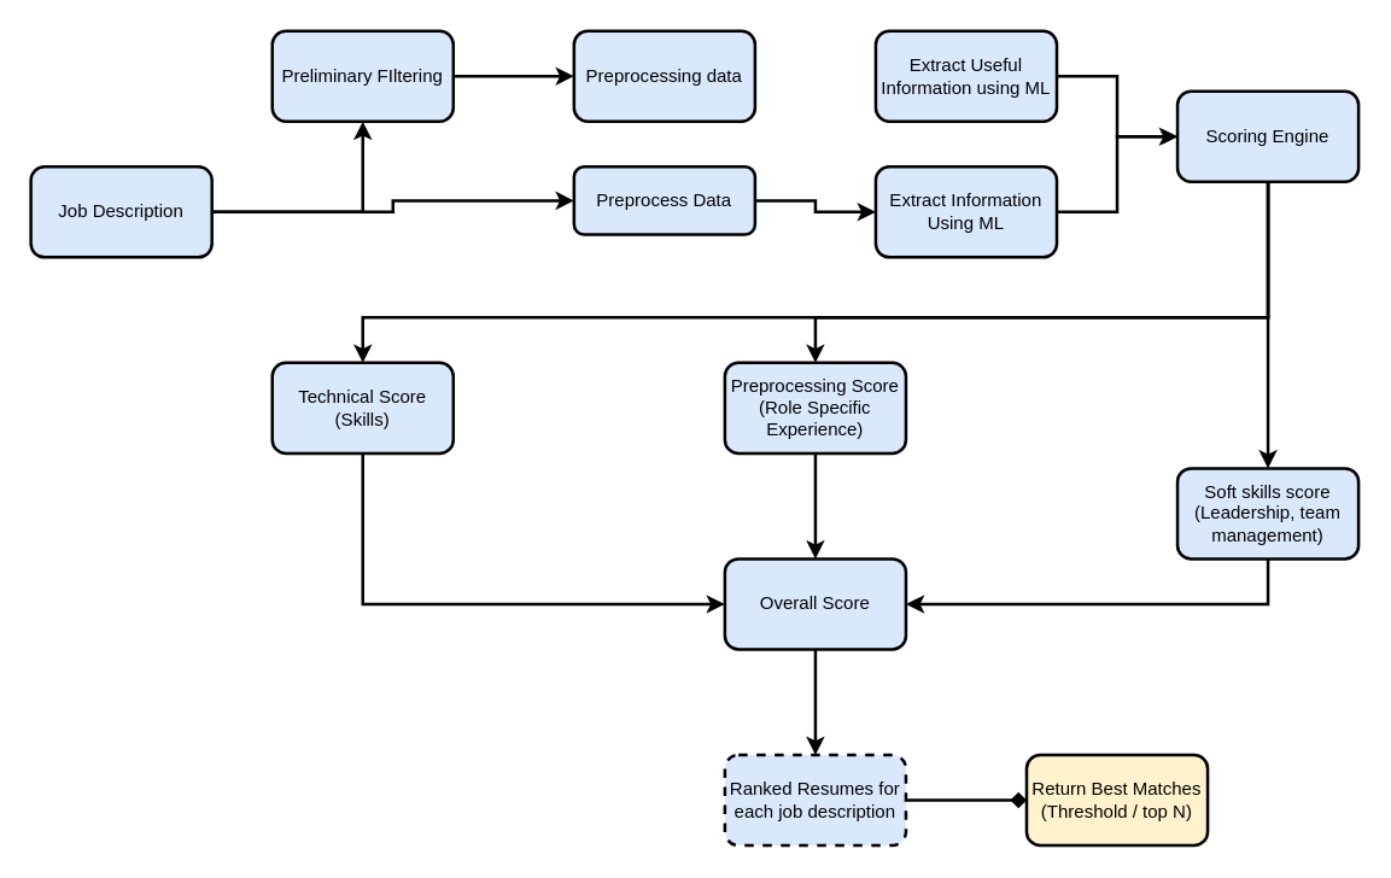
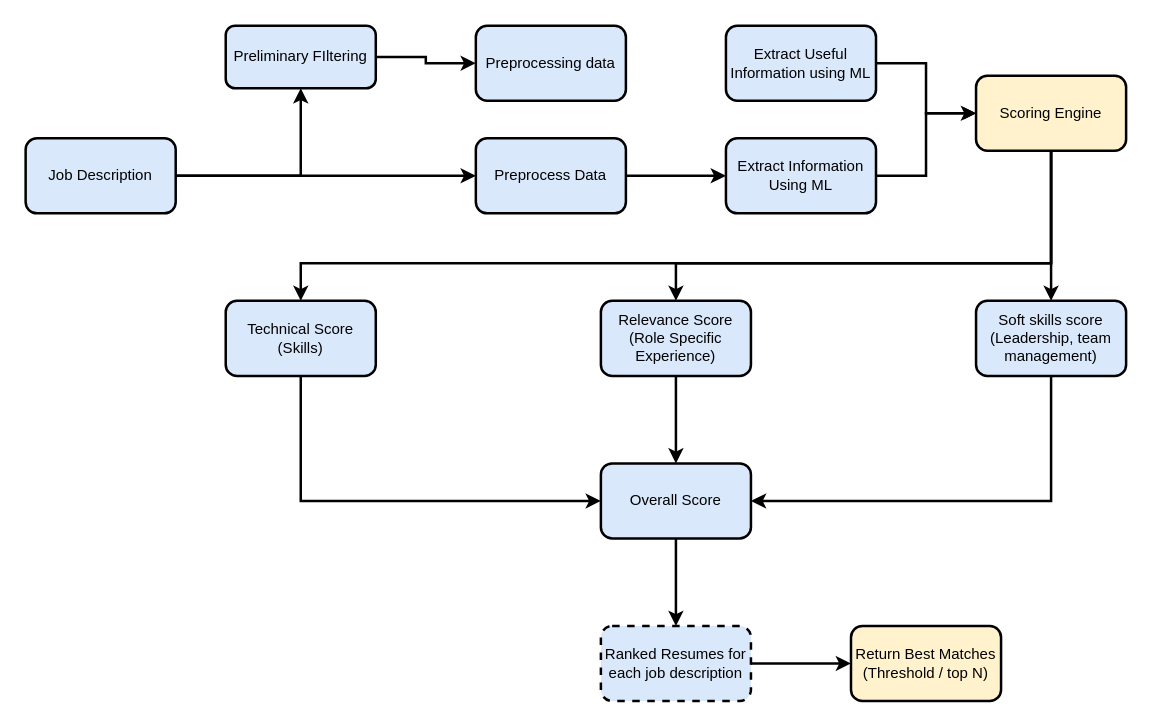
  <mxCell id="0" />
  <mxCell id="1" parent="0" />
  <mxCell id="2" value="" style="edgeStyle=orthogonalEdgeStyle;rounded=0;orthogonalLoop=1;jettySize=auto;html=1;strokeWidth=2;" parent="1" source="4" target="9" edge="1"><mxGeometry relative="1" as="geometry" /></mxCell>
  <mxCell id="3" value="" style="edgeStyle=orthogonalEdgeStyle;rounded=0;orthogonalLoop=1;jettySize=auto;html=1;strokeWidth=2;" parent="1" source="4" target="27" edge="1"><mxGeometry relative="1" as="geometry" /></mxCell>
  <mxCell id="4" value="Job Description" style="rounded=1;whiteSpace=wrap;html=1;fillColor=#dae8fc;strokeWidth=2;" parent="1" vertex="1"><mxGeometry x="20" y="110" width="120" height="60" as="geometry" /></mxCell>
  <mxCell id="5" value="Preprocessing data" style="rounded=1;whiteSpace=wrap;html=1;fillColor=#dae8fc;strokeWidth=2;" parent="1" vertex="1"><mxGeometry x="380" y="20" width="120" height="60" as="geometry" /></mxCell>
  <mxCell id="6" style="edgeStyle=orthogonalEdgeStyle;rounded=0;orthogonalLoop=1;jettySize=auto;html=1;strokeWidth=2;endArrow=open;" parent="1" source="7" target="15" edge="1"><mxGeometry relative="1" as="geometry"><mxPoint x="790" y="50" as="targetPoint" /></mxGeometry></mxCell>
  <mxCell id="7" value="Extract Useful Information using ML" style="rounded=1;whiteSpace=wrap;html=1;fillColor=#dae8fc;strokeWidth=2;" parent="1" vertex="1"><mxGeometry x="580" y="20" width="120" height="60" as="geometry" /></mxCell>
  <mxCell id="8" value="" style="edgeStyle=orthogonalEdgeStyle;rounded=0;orthogonalLoop=1;jettySize=auto;html=1;strokeWidth=2;" parent="1" source="9" target="11" edge="1"><mxGeometry relative="1" as="geometry" /></mxCell>
- <mxCell id="9" value="Preprocess Data" style="rounded=1;whiteSpace=wrap;html=1;fillColor=#dae8fc;strokeWidth=2;" parent="1" vertex="1"><mxGeometry x="380" y="110" width="120" height="45" as="geometry" /></mxCell>
+ <mxCell id="9" value="Preprocess Data" style="rounded=1;whiteSpace=wrap;html=1;fillColor=#dae8fc;strokeWidth=2;" parent="1" vertex="1"><mxGeometry x="380" y="110" width="120" height="60" as="geometry" /></mxCell>
  <mxCell id="10" style="edgeStyle=orthogonalEdgeStyle;rounded=0;orthogonalLoop=1;jettySize=auto;html=1;strokeWidth=2;" parent="1" source="11" target="15" edge="1"><mxGeometry relative="1" as="geometry" /></mxCell>
  <mxCell id="11" value="Extract Information Using ML" style="rounded=1;whiteSpace=wrap;html=1;fillColor=#dae8fc;strokeWidth=2;" parent="1" vertex="1"><mxGeometry x="580" y="110" width="120" height="60" as="geometry" /></mxCell>
  <mxCell id="12" value="" style="edgeStyle=orthogonalEdgeStyle;rounded=0;orthogonalLoop=1;jettySize=auto;html=1;strokeWidth=2;" parent="1" source="15" target="17" edge="1"><mxGeometry relative="1" as="geometry"><Array as="points"><mxPoint x="840" y="210" /><mxPoint x="240" y="210" /></Array></mxGeometry></mxCell>
  <mxCell id="13" style="edgeStyle=orthogonalEdgeStyle;rounded=0;orthogonalLoop=1;jettySize=auto;html=1;strokeWidth=2;" parent="1" source="15" target="19" edge="1"><mxGeometry relative="1" as="geometry"><mxPoint x="490" y="270" as="targetPoint" /><Array as="points"><mxPoint x="840" y="210" /><mxPoint x="540" y="210" /></Array></mxGeometry></mxCell>
  <mxCell id="14" style="edgeStyle=orthogonalEdgeStyle;rounded=0;orthogonalLoop=1;jettySize=auto;html=1;strokeWidth=2;" parent="1" source="15" target="21" edge="1"><mxGeometry relative="1" as="geometry"><mxPoint x="660" y="240" as="targetPoint" /></mxGeometry></mxCell>
- <mxCell id="15" value="Scoring Engine" style="rounded=1;whiteSpace=wrap;html=1;fillColor=#dae8fc;strokeWidth=2;" parent="1" vertex="1"><mxGeometry x="780" y="60" width="120" height="60" as="geometry" /></mxCell>
+ <mxCell id="15" value="Scoring Engine" style="rounded=1;whiteSpace=wrap;html=1;fillColor=#fff2cc;strokeWidth=2;" parent="1" vertex="1"><mxGeometry x="780" y="60" width="120" height="60" as="geometry" /></mxCell>
  <mxCell id="16" style="edgeStyle=orthogonalEdgeStyle;rounded=0;orthogonalLoop=1;jettySize=auto;html=1;entryX=0;entryY=0.5;entryDx=0;entryDy=0;strokeWidth=2;" parent="1" source="17" target="23" edge="1"><mxGeometry relative="1" as="geometry"><Array as="points"><mxPoint x="240" y="400" /></Array></mxGeometry></mxCell>
  <mxCell id="17" value="Technical Score&lt;br&gt;(Skills)" style="rounded=1;whiteSpace=wrap;html=1;fillColor=#dae8fc;strokeWidth=2;" parent="1" vertex="1"><mxGeometry x="180" y="240" width="120" height="60" as="geometry" /></mxCell>
  <mxCell id="18" style="edgeStyle=orthogonalEdgeStyle;rounded=0;orthogonalLoop=1;jettySize=auto;html=1;entryX=0.5;entryY=0;entryDx=0;entryDy=0;strokeWidth=2;" parent="1" source="19" target="23" edge="1"><mxGeometry relative="1" as="geometry" /></mxCell>
- <mxCell id="19" value="Preprocessing Score&lt;br&gt;(Role Specific Experience)" style="rounded=1;whiteSpace=wrap;html=1;fillColor=#dae8fc;strokeWidth=2;" parent="1" vertex="1"><mxGeometry x="480" y="240" width="120" height="60" as="geometry" /></mxCell>
+ <mxCell id="19" value="Relevance Score&lt;br&gt;(Role Specific Experience)" style="rounded=1;whiteSpace=wrap;html=1;fillColor=#dae8fc;strokeWidth=2;" parent="1" vertex="1"><mxGeometry x="480" y="240" width="120" height="60" as="geometry" /></mxCell>
  <mxCell id="20" style="edgeStyle=orthogonalEdgeStyle;rounded=0;orthogonalLoop=1;jettySize=auto;html=1;entryX=1;entryY=0.5;entryDx=0;entryDy=0;strokeWidth=2;" parent="1" source="21" target="23" edge="1"><mxGeometry relative="1" as="geometry"><Array as="points"><mxPoint x="840" y="400" /></Array></mxGeometry></mxCell>
- <mxCell id="21" value="Soft skills score&lt;br&gt;(Leadership, team management)" style="rounded=1;whiteSpace=wrap;html=1;fillColor=#dae8fc;strokeWidth=2;" parent="1" vertex="1"><mxGeometry x="780" y="310" width="120" height="60" as="geometry" /></mxCell>
+ <mxCell id="21" value="Soft skills score&lt;br&gt;(Leadership, team management)" style="rounded=1;whiteSpace=wrap;html=1;fillColor=#dae8fc;strokeWidth=2;" parent="1" vertex="1"><mxGeometry x="780" y="240" width="120" height="60" as="geometry" /></mxCell>
  <mxCell id="22" value="" style="edgeStyle=orthogonalEdgeStyle;rounded=0;orthogonalLoop=1;jettySize=auto;html=1;strokeWidth=2;" parent="1" source="23" target="25" edge="1"><mxGeometry relative="1" as="geometry" /></mxCell>
  <mxCell id="23" value="Overall Score" style="rounded=1;whiteSpace=wrap;html=1;fillColor=#dae8fc;strokeWidth=2;" parent="1" vertex="1"><mxGeometry x="480" y="370" width="120" height="60" as="geometry" /></mxCell>
- <mxCell id="24" value="" style="edgeStyle=orthogonalEdgeStyle;rounded=0;orthogonalLoop=1;jettySize=auto;html=1;strokeWidth=2;endArrow=diamond;" parent="1" source="25" target="28" edge="1"><mxGeometry relative="1" as="geometry" /></mxCell>
+ <mxCell id="24" value="" style="edgeStyle=orthogonalEdgeStyle;rounded=0;orthogonalLoop=1;jettySize=auto;html=1;strokeWidth=2;" parent="1" source="25" target="28" edge="1"><mxGeometry relative="1" as="geometry" /></mxCell>
  <mxCell id="25" value="Ranked Resumes for each job description" style="rounded=1;whiteSpace=wrap;html=1;fillColor=#dae8fc;strokeWidth=2;dashed=1;" parent="1" vertex="1"><mxGeometry x="480" y="500" width="120" height="60" as="geometry" /></mxCell>
  <mxCell id="26" style="edgeStyle=orthogonalEdgeStyle;rounded=0;orthogonalLoop=1;jettySize=auto;html=1;entryX=0;entryY=0.5;entryDx=0;entryDy=0;strokeWidth=2;" parent="1" source="27" target="5" edge="1"><mxGeometry relative="1" as="geometry" /></mxCell>
- <mxCell id="27" value="Preliminary FIltering" style="rounded=1;whiteSpace=wrap;html=1;fillColor=#dae8fc;strokeWidth=2;" parent="1" vertex="1"><mxGeometry x="180" y="20" width="120" height="60" as="geometry" /></mxCell>
+ <mxCell id="27" value="Preliminary FIltering" style="rounded=1;whiteSpace=wrap;html=1;fillColor=#dae8fc;strokeWidth=2;" parent="1" vertex="1"><mxGeometry x="180" y="20" width="120" height="50" as="geometry" /></mxCell>
  <mxCell id="28" value="Return Best Matches&lt;br&gt;(Threshold / top N)" style="rounded=1;whiteSpace=wrap;html=1;fillColor=#fff2cc;strokeWidth=2;" parent="1" vertex="1"><mxGeometry x="680" y="500" width="120" height="60" as="geometry" /></mxCell>
